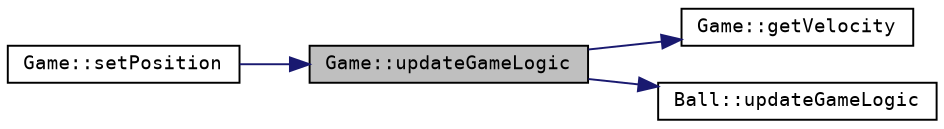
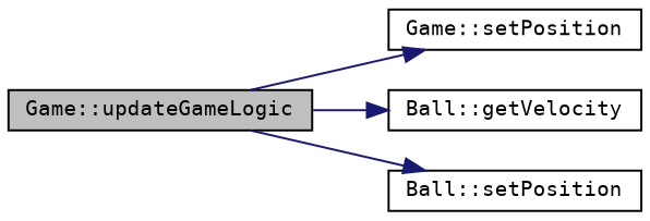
  digraph {
    fontname="DejaVu Sans Mono"
    rankdir=LR
    node [color=black fillcolor=white fontname="DejaVu Sans Mono" fontsize=10 shape=record style=filled]
    edge [color=midnightblue fontname="DejaVu Sans Mono" fontsize=10 labelfontname=Helvetica labelfontsize=10 style=solid]
    n1 [fillcolor=grey75 fontcolor=black height=0.2 label="Game::updateGameLogic" width=0.4]
    n2 [height=0.2 label="Game::setPosition" width=0.4]
-   n3 [height=0.2 label="Game::getVelocity" width=0.4]
-   n4 [height=0.2 label="Ball::updateGameLogic" width=0.4]
-   n2 -> n1
+   n3 [height=0.2 label="Ball::getVelocity" width=0.4]
+   n4 [height=0.2 label="Ball::setPosition" width=0.4]
+   n1 -> n2
    n1 -> n3
    n1 -> n4
  }
